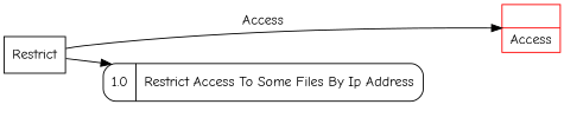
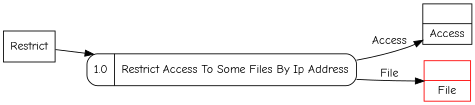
  digraph {
    fontname="Comic Neue"
    rankdir=LR
    node [fontname="Comic Neue" shape=record]
    edge [fontname="Comic Neue"]
-   n2 [color=red label="<f0>  |<f1> Access "]
+   n1 [color=red label="<f0>  |<f1> File "]
+   n2 [color=black label="<f0>  |<f1> Access "]
    n3 [label=Restrict shape=box]
    n4 [label="{<f0> 1.0|<f1> Restrict Access To Some Files By Ip Address }" shape=Mrecord]
    n3 -> n4
-   n3 -> n2 [label=Access]
+   n4 -> n1 [label=File]
+   n4 -> n2 [label=Access]
  }
